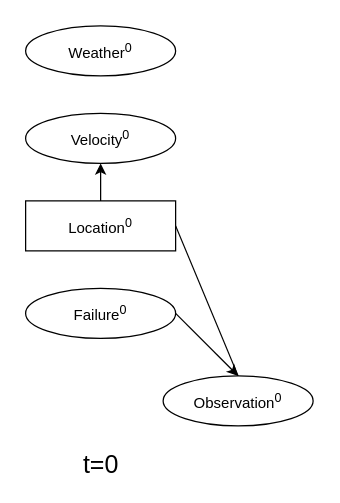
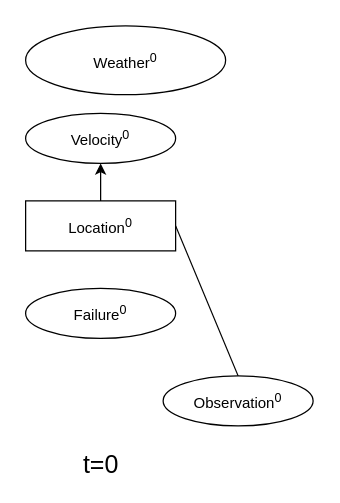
  <mxCell id="0" />
  <mxCell id="1" parent="0" />
- <mxCell id="2" value="Weather&lt;sup&gt;0&lt;/sup&gt;" style="ellipse;whiteSpace=wrap;html=1;" vertex="1" parent="1"><mxGeometry x="20" y="20" width="120" height="40" as="geometry" /></mxCell>
+ <mxCell id="2" value="Weather&lt;sup&gt;0&lt;/sup&gt;" style="ellipse;whiteSpace=wrap;html=1;" vertex="1" parent="1"><mxGeometry x="20" y="20" width="160" height="55" as="geometry" /></mxCell>
  <mxCell id="3" value="Velocity&lt;sup&gt;0&lt;/sup&gt;" style="ellipse;whiteSpace=wrap;html=1;" vertex="1" parent="1"><mxGeometry x="20" y="90" width="120" height="40" as="geometry" /></mxCell>
  <mxCell id="4" value="Location&lt;sup&gt;0&lt;/sup&gt;" style="whiteSpace=wrap;html=1;rounded=0;" vertex="1" parent="1"><mxGeometry x="20" y="160" width="120" height="40" as="geometry" /></mxCell>
  <mxCell id="5" value="Failure&lt;sup&gt;0&lt;/sup&gt;" style="ellipse;whiteSpace=wrap;html=1;" vertex="1" parent="1"><mxGeometry x="20" y="230" width="120" height="40" as="geometry" /></mxCell>
  <mxCell id="6" value="&lt;font style=&quot;font-size: 20px&quot;&gt;t=0&lt;/font&gt;" style="text;html=1;align=center;verticalAlign=middle;resizable=0;points=[];autosize=1;" vertex="1" parent="1"><mxGeometry x="60" y="360" width="40" height="20" as="geometry" /></mxCell>
  <mxCell id="7" value="Observation&lt;sup&gt;0&lt;/sup&gt;" style="ellipse;whiteSpace=wrap;html=1;" vertex="1" parent="1"><mxGeometry x="130" y="300" width="120" height="40" as="geometry" /></mxCell>
- <mxCell id="8" value="" style="endArrow=classic;html=1;exitX=1;exitY=0.5;exitDx=0;exitDy=0;entryX=0.5;entryY=0;entryDx=0;entryDy=0;" edge="1" parent="1" source="5" target="7"><mxGeometry width="50" height="50" relative="1" as="geometry"><mxPoint x="300" y="250" as="sourcePoint" /><mxPoint x="350" y="200" as="targetPoint" /></mxGeometry></mxCell>
  <mxCell id="9" value="" style="endArrow=none;html=1;exitX=1;exitY=0.5;exitDx=0;exitDy=0;entryX=0.5;entryY=0;entryDx=0;entryDy=0;" edge="1" parent="1" source="4" target="7"><mxGeometry width="50" height="50" relative="1" as="geometry"><mxPoint x="300" y="250" as="sourcePoint" /><mxPoint x="350" y="200" as="targetPoint" /></mxGeometry></mxCell>
  <mxCell id="10" value="" style="endArrow=classic;html=1;exitX=0.5;exitY=0;exitDx=0;exitDy=0;entryX=0.5;entryY=1;entryDx=0;entryDy=0;" edge="1" parent="1" source="4" target="3"><mxGeometry width="50" height="50" relative="1" as="geometry"><mxPoint x="300" y="250" as="sourcePoint" /><mxPoint x="350" y="200" as="targetPoint" /></mxGeometry></mxCell>
